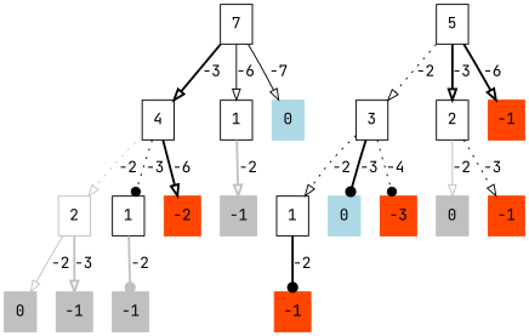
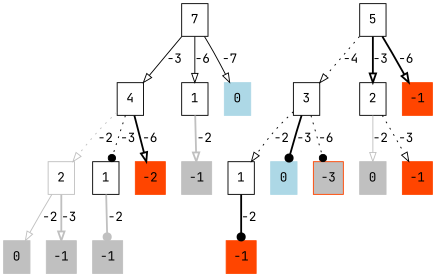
  digraph {
    fontname="JetBrains Mono"
    node [fontname="JetBrains Mono" shape=box style=filled]
    edge [arrowhead=onormal fontname="JetBrains Mono" style=bold]
    n1 [label=7 width=0.4 style=""]
    n2 [label=4 width=0.4 style=""]
    n3 [label=1 width=0.4 style=""]
    n4 [color=lightblue label=0 width=0.4]
    n5 [label=5 width=0.4 style=""]
    n6 [label=3 width=0.4 style=""]
    n7 [label=2 width=0.4 style=""]
    n8 [color=orangered label=-1 width=0.4]
    n9 [color=grey label=2 width=0.4 style=""]
    n10 [label=1 width=0.4 style=""]
    n11 [color=orangered label=-2 width=0.4]
    n12 [color=grey label=-1 width=0.4]
    n13 [label=1 width=0.4 style=""]
    n14 [color=lightblue label=0 width=0.4]
-   n15 [color=orangered label=-3 width=0.4]
+   n15 [color=orangered label=-3 width=0.4 fillcolor=grey]
    n16 [color=grey label=0 width=0.4]
    n17 [color=orangered label=-1 width=0.4]
    n18 [color=grey label=0 width=0.4]
    n19 [color=grey label=-1 width=0.4]
    n20 [color=grey label=-1 width=0.4]
    n21 [color=orangered label=-1 width=0.4]
-   n1 -> n2 [label=-3]
+   n1 -> n2 [label=-3 style=solid]
    n1 -> n3 [label=-6 style=solid]
    n1 -> n4 [label=-7 style=solid]
    n2 -> n9 [color=grey label=-2 style=dotted]
    n2 -> n10 [arrowhead=dot label=-3 style=dotted]
    n2 -> n11 [label=-6]
    n3 -> n12 [color=grey label=-2]
-   n5 -> n6 [label=-2 style=dotted]
+   n5 -> n6 [label=-4 style=dotted]
    n5 -> n7 [label=-3]
    n5 -> n8 [label=-6]
    n6 -> n13 [label=-2 style=dotted]
    n6 -> n14 [arrowhead=dot label=-3]
-   n6 -> n15 [arrowhead=dot label=-4 style=dotted]
+   n6 -> n15 [arrowhead=dot label=-6 style=dotted]
    n7 -> n16 [color=grey label=-2 style=solid]
    n7 -> n17 [label=-3 style=dotted]
    n9 -> n18 [color=grey label=-2 style=solid]
    n9 -> n19 [color=grey label=-3]
    n10 -> n20 [arrowhead=dot color=grey label=-2]
    n13 -> n21 [arrowhead=dot label=-2]
  }
